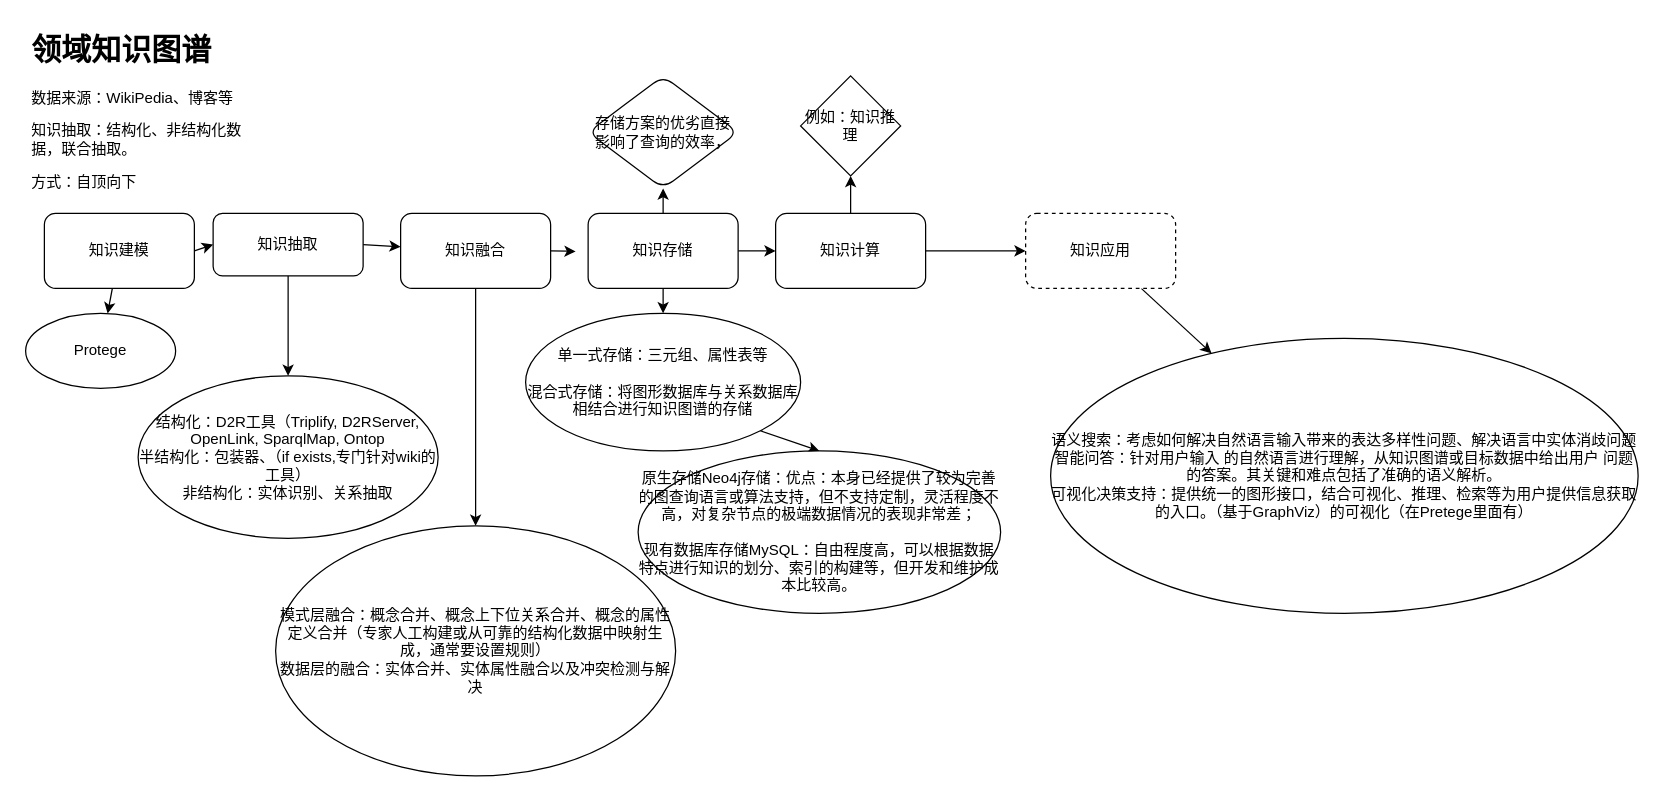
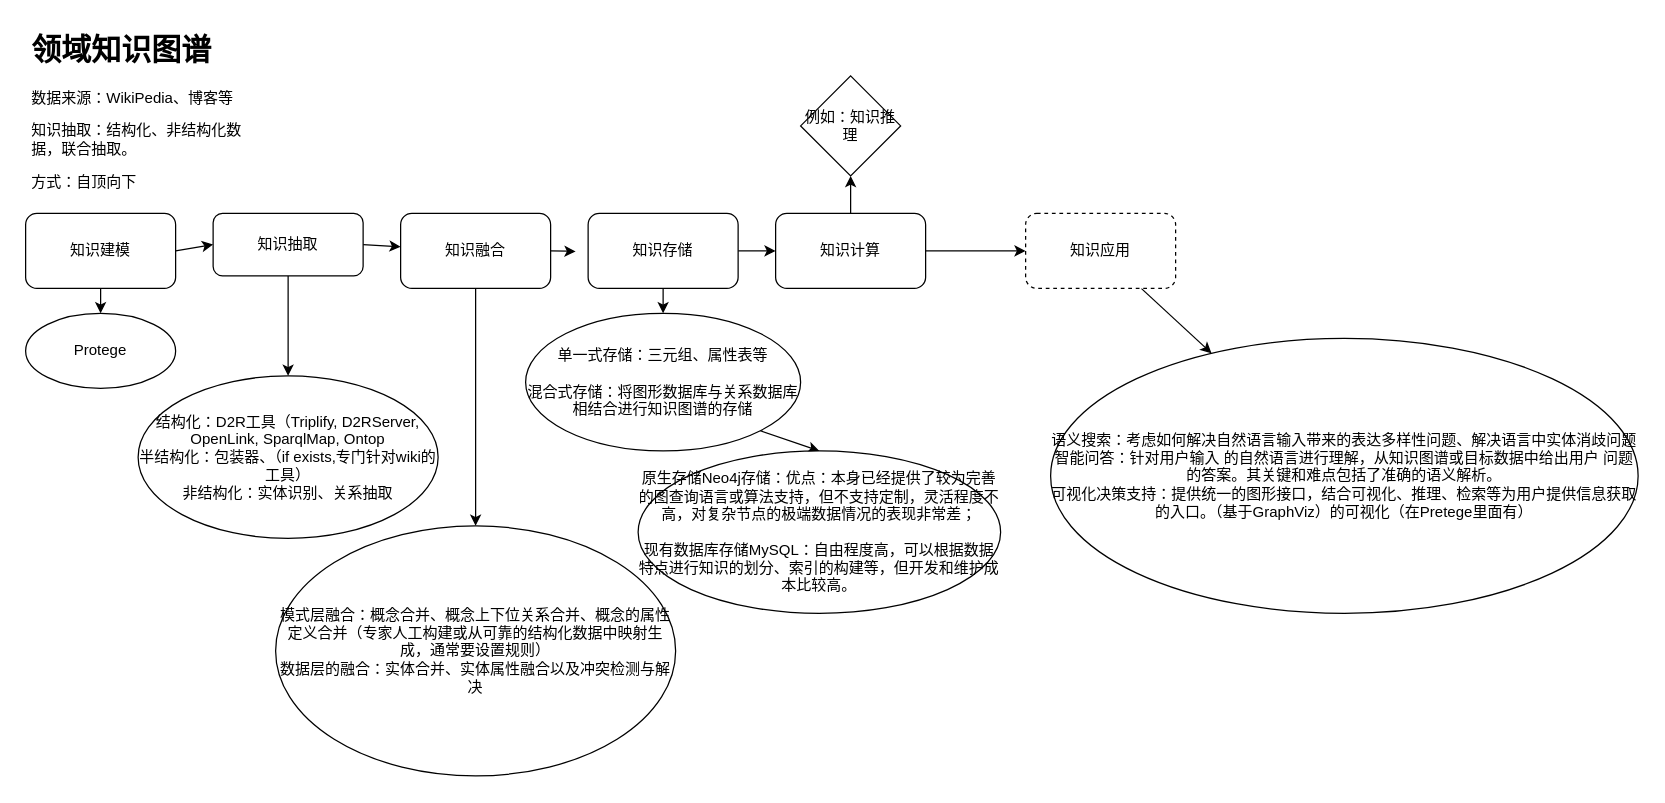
  <mxCell id="0" />
  <mxCell id="1" parent="0" />
  <mxCell id="2" style="edgeStyle=none;html=1;exitX=1;exitY=0.5;exitDx=0;exitDy=0;entryX=0;entryY=0.5;entryDx=0;entryDy=0;" edge="1" parent="1" source="4" target="7"><mxGeometry relative="1" as="geometry" /></mxCell>
  <mxCell id="3" value="" style="edgeStyle=none;html=1;" edge="1" parent="1" source="4" target="19"><mxGeometry relative="1" as="geometry" /></mxCell>
- <mxCell id="4" value="知识建模" style="rounded=1;whiteSpace=wrap;html=1;" vertex="1" parent="1"><mxGeometry x="35" y="170" width="120" height="60" as="geometry" /></mxCell>
+ <mxCell id="4" value="知识建模" style="rounded=1;whiteSpace=wrap;html=1;" vertex="1" parent="1"><mxGeometry x="20" y="170" width="120" height="60" as="geometry" /></mxCell>
  <mxCell id="5" style="edgeStyle=none;html=1;exitX=1;exitY=0.5;exitDx=0;exitDy=0;" edge="1" parent="1" source="7" target="10"><mxGeometry relative="1" as="geometry" /></mxCell>
  <mxCell id="6" value="" style="edgeStyle=none;html=1;" edge="1" parent="1" source="7" target="20"><mxGeometry relative="1" as="geometry" /></mxCell>
  <mxCell id="7" value="知识抽取" style="rounded=1;whiteSpace=wrap;html=1;" vertex="1" parent="1"><mxGeometry x="170" y="170" width="120" height="50" as="geometry" /></mxCell>
  <mxCell id="8" style="edgeStyle=none;html=1;exitX=1;exitY=0.5;exitDx=0;exitDy=0;" edge="1" parent="1" source="10"><mxGeometry relative="1" as="geometry"><mxPoint x="460" y="200.429" as="targetPoint" /></mxGeometry></mxCell>
  <mxCell id="9" value="" style="edgeStyle=none;html=1;entryX=0.5;entryY=0;entryDx=0;entryDy=0;" edge="1" parent="1" source="10" target="21"><mxGeometry relative="1" as="geometry"><mxPoint x="390" y="320" as="targetPoint" /></mxGeometry></mxCell>
  <mxCell id="10" value="知识融合" style="rounded=1;whiteSpace=wrap;html=1;" vertex="1" parent="1"><mxGeometry x="320" y="170" width="120" height="60" as="geometry" /></mxCell>
  <mxCell id="11" style="edgeStyle=none;html=1;exitX=1;exitY=0.5;exitDx=0;exitDy=0;entryX=0;entryY=0.5;entryDx=0;entryDy=0;" edge="1" parent="1" source="14" target="17"><mxGeometry relative="1" as="geometry" /></mxCell>
- <mxCell id="12" value="" style="edgeStyle=none;html=1;" edge="1" parent="1" source="14" target="22"><mxGeometry relative="1" as="geometry" /></mxCell>
  <mxCell id="13" value="" style="edgeStyle=none;html=1;" edge="1" parent="1" source="14" target="24"><mxGeometry relative="1" as="geometry" /></mxCell>
  <mxCell id="14" value="知识存储" style="rounded=1;whiteSpace=wrap;html=1;" vertex="1" parent="1"><mxGeometry x="470" y="170" width="120" height="60" as="geometry" /></mxCell>
  <mxCell id="15" style="edgeStyle=none;html=1;exitX=0.5;exitY=0;exitDx=0;exitDy=0;entryX=0.5;entryY=1;entryDx=0;entryDy=0;" edge="1" parent="1" source="17" target="26"><mxGeometry relative="1" as="geometry" /></mxCell>
  <mxCell id="16" value="" style="edgeStyle=none;html=1;" edge="1" parent="1" source="17" target="28"><mxGeometry relative="1" as="geometry" /></mxCell>
  <mxCell id="17" value="知识计算" style="rounded=1;whiteSpace=wrap;html=1;" vertex="1" parent="1"><mxGeometry x="620" y="170" width="120" height="60" as="geometry" /></mxCell>
  <mxCell id="18" value="&lt;h1&gt;领域知识图谱&lt;/h1&gt;&lt;p&gt;数据来源：WikiPedia、博客等&lt;/p&gt;&lt;p&gt;知识抽取：结构化、非结构化数据，联合抽取。&lt;/p&gt;&lt;p&gt;方式：自顶向下&lt;/p&gt;" style="text;html=1;strokeColor=none;fillColor=none;spacing=5;spacingTop=-20;whiteSpace=wrap;overflow=hidden;rounded=0;" vertex="1" parent="1"><mxGeometry x="20" width="190" height="140" as="geometry" y="20" /></mxCell>
  <mxCell id="19" value="Protege" style="ellipse;whiteSpace=wrap;html=1;rounded=1;" vertex="1" parent="1"><mxGeometry x="20" y="250" width="120" height="60" as="geometry" /></mxCell>
  <mxCell id="20" value="结构化：D2R工具（Triplify, D2RServer, OpenLink, SparqlMap, Ontop&lt;br&gt;半结构化：包装器、（if exists,专门针对wiki的工具）&lt;br&gt;非结构化：实体识别、关系抽取" style="ellipse;whiteSpace=wrap;html=1;rounded=1;" vertex="1" parent="1"><mxGeometry x="110" y="300" width="240" height="130" as="geometry" /></mxCell>
  <mxCell id="21" value="模式层融合：概念合并、概念上下位关系合并、概念的属性定义合并（专家人工构建或从可靠的结构化数据中映射生成，通常要设置规则）&lt;br&gt;数据层的融合：实体合并、实体属性融合以及冲突检测与解决" style="ellipse;whiteSpace=wrap;html=1;strokeWidth=1;" vertex="1" parent="1"><mxGeometry x="220" y="420" width="320" height="200" as="geometry" /></mxCell>
- <mxCell id="22" value="存储方案的优劣直接影响了查询的效率，" style="rhombus;whiteSpace=wrap;html=1;rounded=1;" vertex="1" parent="1"><mxGeometry x="470" y="60" width="120" height="90" as="geometry" /></mxCell>
  <mxCell id="23" style="edgeStyle=none;html=1;exitX=1;exitY=1;exitDx=0;exitDy=0;entryX=0.5;entryY=0;entryDx=0;entryDy=0;" edge="1" parent="1" source="24" target="25"><mxGeometry relative="1" as="geometry" /></mxCell>
  <mxCell id="24" value="单一式存储：三元组、属性表等&lt;br&gt;&lt;br&gt;混合式存储：将图形数据库与关系数据库相结合进行知识图谱的存储" style="ellipse;whiteSpace=wrap;html=1;rounded=1;" vertex="1" parent="1"><mxGeometry x="420" y="250" width="220" height="110" as="geometry" /></mxCell>
  <mxCell id="25" value="原生存储Neo4j存储：优点：本身已经提供了较为完善的图查询语言或算法支持，但不支持定制，灵活程度不高，对复杂节点的极端数据情况的表现非常差；&lt;br&gt;&lt;br&gt;现有数据库存储MySQL：自由程度高，可以根据数据特点进行知识的划分、索引的构建等，但开发和维护成本比较高。" style="ellipse;whiteSpace=wrap;html=1;strokeWidth=1;" vertex="1" parent="1"><mxGeometry x="510" y="360" width="290" height="130" as="geometry" /></mxCell>
  <mxCell id="26" value="例如：知识推理" style="rhombus;whiteSpace=wrap;html=1;strokeWidth=1;" vertex="1" parent="1"><mxGeometry x="640" y="60" width="80" height="80" as="geometry" /></mxCell>
  <mxCell id="27" value="" style="edgeStyle=none;html=1;" edge="1" parent="1" source="28" target="29"><mxGeometry relative="1" as="geometry" /></mxCell>
  <mxCell id="28" value="知识应用" style="whiteSpace=wrap;html=1;rounded=1;dashed=1;" vertex="1" parent="1"><mxGeometry x="820" y="170" width="120" height="60" as="geometry" /></mxCell>
  <mxCell id="29" value="语义搜索：考虑如何解决自然语言输入带来的表达多样性问题、解决语言中实体消歧问题&lt;br&gt;智能问答：针对用户输入 的自然语言进行理解，从知识图谱或目标数据中给出用户 问题的答案。其关键和难点包括了准确的语义解析。&lt;br&gt;可视化决策支持：提供统一的图形接口，结合可视化、推理、检索等为用户提供信息获取的入口。（基于GraphViz）的可视化（在Pretege里面有）" style="ellipse;whiteSpace=wrap;html=1;rounded=1;" vertex="1" parent="1"><mxGeometry x="840" y="270" width="470" height="220" as="geometry" /></mxCell>
